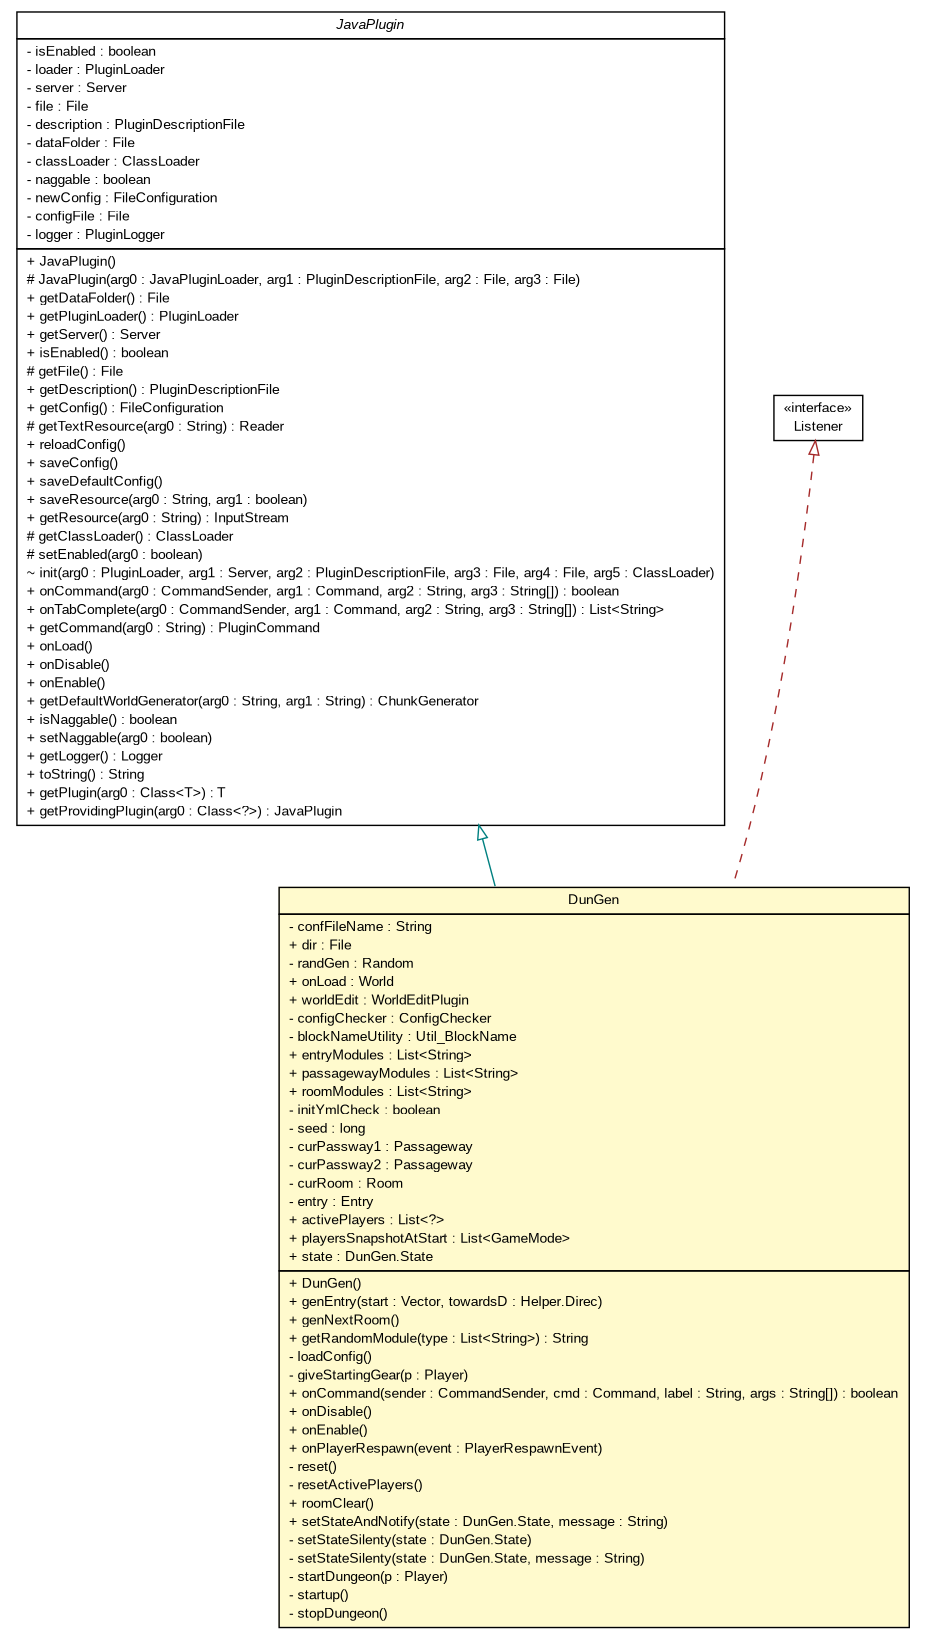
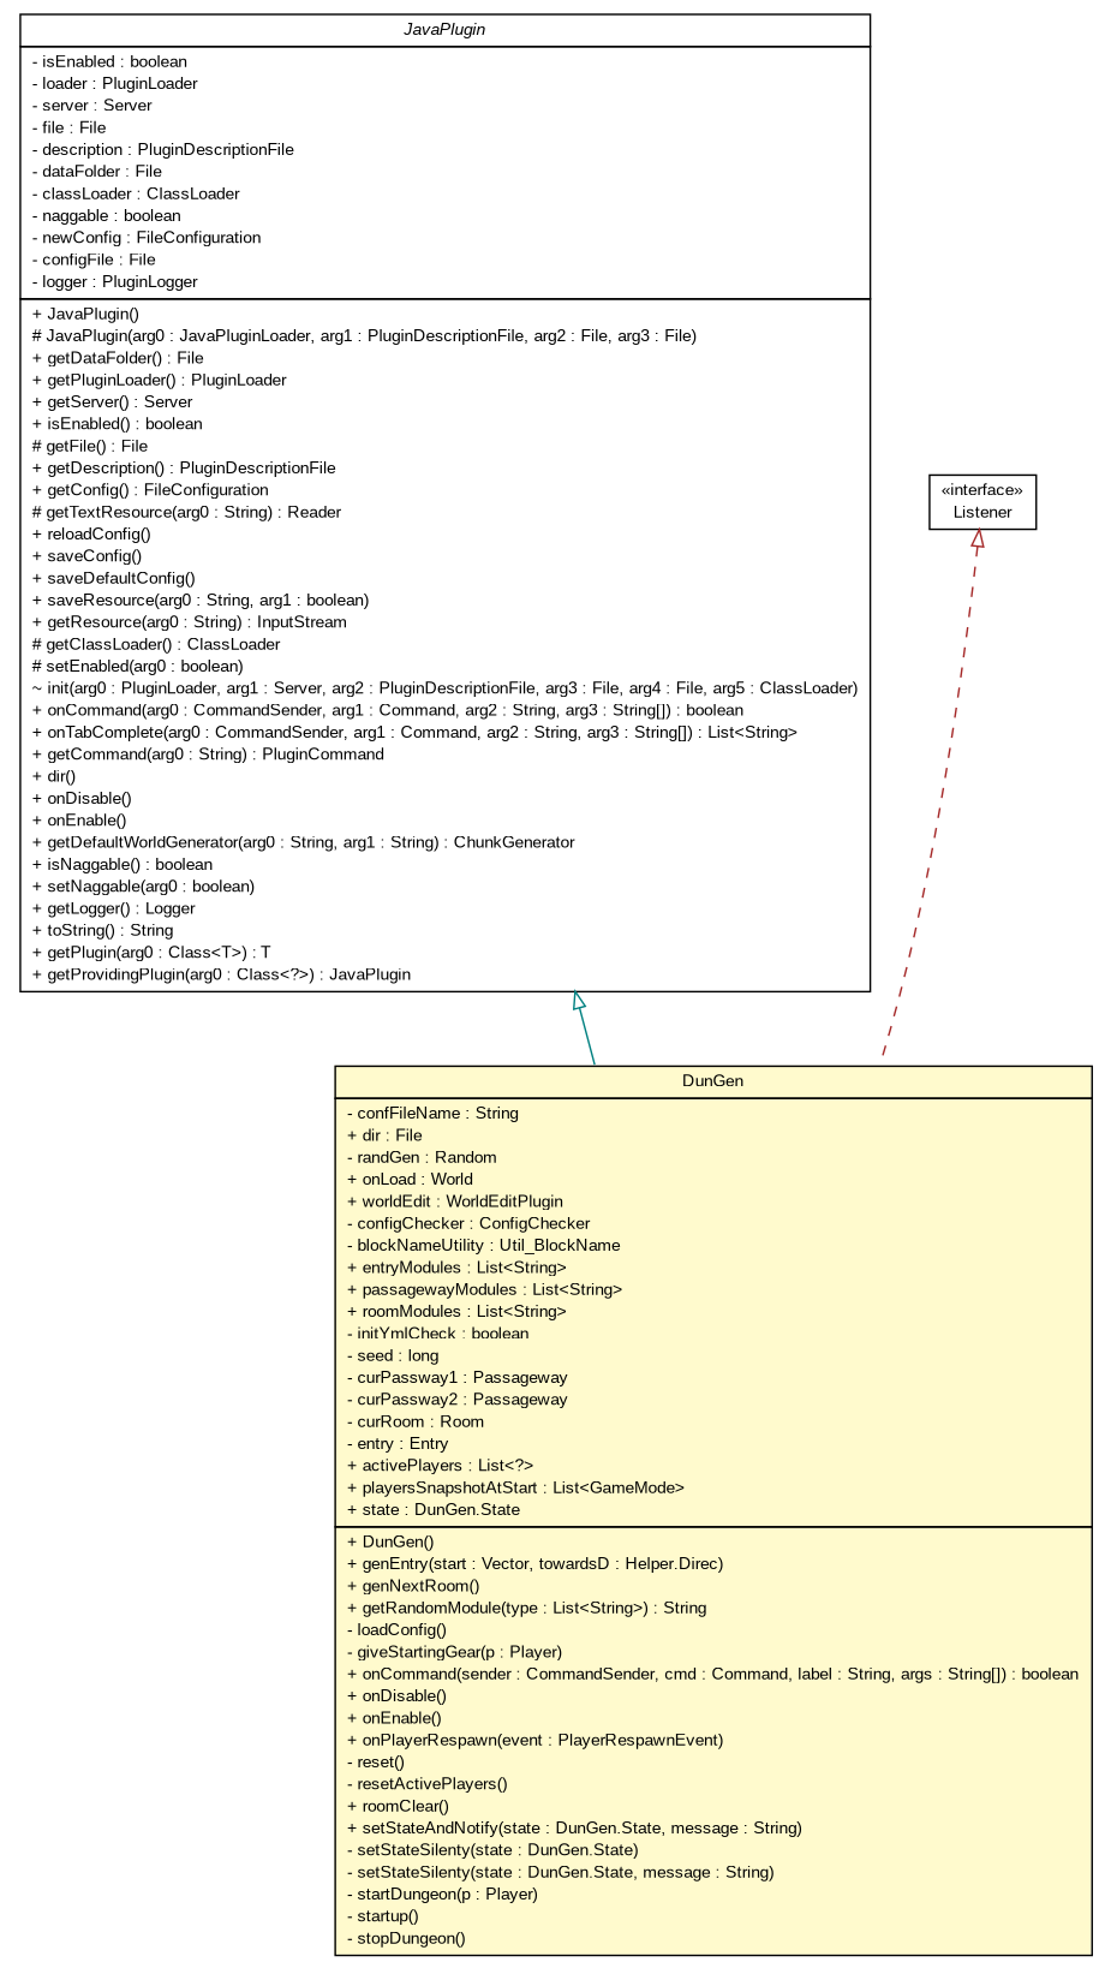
  digraph {
    nodesep=0.25
    ranksep=0.5
    node [fontcolor=black fontname=arial fontsize=10.0 shape=plaintext]
    edge [arrowtail=empty dir=back fontname=arial fontsize=10 headport=p labelfontname=arial labelfontsize=10 tailport=p]
    n1 [label=<<table title="dunGen.DunGen" border="0" cellborder="1" cellspacing="0" cellpadding="2" port="p" bgcolor="lemonChiffon" href="./DunGen.html" target="_parent"> 		<tr><td><table border="0" cellspacing="0" cellpadding="1"> <tr><td align="center" balign="center"> DunGen </td></tr> 		</table></td></tr> 		<tr><td><table border="0" cellspacing="0" cellpadding="1"> <tr><td align="left" balign="left"> - confFileName : String </td></tr> <tr><td align="left" balign="left"> + dir : File </td></tr> <tr><td align="left" balign="left"> - randGen : Random </td></tr> <tr><td align="left" balign="left"> + onLoad : World </td></tr> <tr><td align="left" balign="left"> + worldEdit : WorldEditPlugin </td></tr> <tr><td align="left" balign="left"> - configChecker : ConfigChecker </td></tr> <tr><td align="left" balign="left"> - blockNameUtility : Util_BlockName </td></tr> <tr><td align="left" balign="left"> + entryModules : List&lt;String&gt; </td></tr> <tr><td align="left" balign="left"> + passagewayModules : List&lt;String&gt; </td></tr> <tr><td align="left" balign="left"> + roomModules : List&lt;String&gt; </td></tr> <tr><td align="left" balign="left"> - initYmlCheck : boolean </td></tr> <tr><td align="left" balign="left"> - seed : long </td></tr> <tr><td align="left" balign="left"> - curPassway1 : Passageway </td></tr> <tr><td align="left" balign="left"> - curPassway2 : Passageway </td></tr> <tr><td align="left" balign="left"> - curRoom : Room </td></tr> <tr><td align="left" balign="left"> - entry : Entry </td></tr> <tr><td align="left" balign="left"> + activePlayers : List&lt;?&gt; </td></tr> <tr><td align="left" balign="left"> + playersSnapshotAtStart : List&lt;GameMode&gt; </td></tr> <tr><td align="left" balign="left"> + state : DunGen.State </td></tr> 		</table></td></tr> 		<tr><td><table border="0" cellspacing="0" cellpadding="1"> <tr><td align="left" balign="left"> + DunGen() </td></tr> <tr><td align="left" balign="left"> + genEntry(start : Vector, towardsD : Helper.Direc) </td></tr> <tr><td align="left" balign="left"> + genNextRoom() </td></tr> <tr><td align="left" balign="left"> + getRandomModule(type : List&lt;String&gt;) : String </td></tr> <tr><td align="left" balign="left"> - loadConfig() </td></tr> <tr><td align="left" balign="left"> - giveStartingGear(p : Player) </td></tr> <tr><td align="left" balign="left"> + onCommand(sender : CommandSender, cmd : Command, label : String, args : String[]) : boolean </td></tr> <tr><td align="left" balign="left"> + onDisable() </td></tr> <tr><td align="left" balign="left"> + onEnable() </td></tr> <tr><td align="left" balign="left"> + onPlayerRespawn(event : PlayerRespawnEvent) </td></tr> <tr><td align="left" balign="left"> - reset() </td></tr> <tr><td align="left" balign="left"> - resetActivePlayers() </td></tr> <tr><td align="left" balign="left"> + roomClear() </td></tr> <tr><td align="left" balign="left"> + setStateAndNotify(state : DunGen.State, message : String) </td></tr> <tr><td align="left" balign="left"> - setStateSilenty(state : DunGen.State) </td></tr> <tr><td align="left" balign="left"> - setStateSilenty(state : DunGen.State, message : String) </td></tr> <tr><td align="left" balign="left"> - startDungeon(p : Player) </td></tr> <tr><td align="left" balign="left"> - startup() </td></tr> <tr><td align="left" balign="left"> - stopDungeon() </td></tr> 		</table></td></tr> 		</table>>]
-   n2 [label=<<table title="org.bukkit.plugin.java.JavaPlugin" border="0" cellborder="1" cellspacing="0" cellpadding="2" port="p" href="http://docs.oracle.com/javase/7/docs/api/org/bukkit/plugin/java/JavaPlugin.html" target="_parent"> 		<tr><td><table border="0" cellspacing="0" cellpadding="1"> <tr><td align="center" balign="center"><font face="arial italic"> JavaPlugin </font></td></tr> 		</table></td></tr> 		<tr><td><table border="0" cellspacing="0" cellpadding="1"> <tr><td align="left" balign="left"> - isEnabled : boolean </td></tr> <tr><td align="left" balign="left"> - loader : PluginLoader </td></tr> <tr><td align="left" balign="left"> - server : Server </td></tr> <tr><td align="left" balign="left"> - file : File </td></tr> <tr><td align="left" balign="left"> - description : PluginDescriptionFile </td></tr> <tr><td align="left" balign="left"> - dataFolder : File </td></tr> <tr><td align="left" balign="left"> - classLoader : ClassLoader </td></tr> <tr><td align="left" balign="left"> - naggable : boolean </td></tr> <tr><td align="left" balign="left"> - newConfig : FileConfiguration </td></tr> <tr><td align="left" balign="left"> - configFile : File </td></tr> <tr><td align="left" balign="left"> - logger : PluginLogger </td></tr> 		</table></td></tr> 		<tr><td><table border="0" cellspacing="0" cellpadding="1"> <tr><td align="left" balign="left"> + JavaPlugin() </td></tr> <tr><td align="left" balign="left"> # JavaPlugin(arg0 : JavaPluginLoader, arg1 : PluginDescriptionFile, arg2 : File, arg3 : File) </td></tr> <tr><td align="left" balign="left"> + getDataFolder() : File </td></tr> <tr><td align="left" balign="left"> + getPluginLoader() : PluginLoader </td></tr> <tr><td align="left" balign="left"> + getServer() : Server </td></tr> <tr><td align="left" balign="left"> + isEnabled() : boolean </td></tr> <tr><td align="left" balign="left"> # getFile() : File </td></tr> <tr><td align="left" balign="left"> + getDescription() : PluginDescriptionFile </td></tr> <tr><td align="left" balign="left"> + getConfig() : FileConfiguration </td></tr> <tr><td align="left" balign="left"> # getTextResource(arg0 : String) : Reader </td></tr> <tr><td align="left" balign="left"> + reloadConfig() </td></tr> <tr><td align="left" balign="left"> + saveConfig() </td></tr> <tr><td align="left" balign="left"> + saveDefaultConfig() </td></tr> <tr><td align="left" balign="left"> + saveResource(arg0 : String, arg1 : boolean) </td></tr> <tr><td align="left" balign="left"> + getResource(arg0 : String) : InputStream </td></tr> <tr><td align="left" balign="left"> # getClassLoader() : ClassLoader </td></tr> <tr><td align="left" balign="left"> # setEnabled(arg0 : boolean) </td></tr> <tr><td align="left" balign="left"> ~ init(arg0 : PluginLoader, arg1 : Server, arg2 : PluginDescriptionFile, arg3 : File, arg4 : File, arg5 : ClassLoader) </td></tr> <tr><td align="left" balign="left"> + onCommand(arg0 : CommandSender, arg1 : Command, arg2 : String, arg3 : String[]) : boolean </td></tr> <tr><td align="left" balign="left"> + onTabComplete(arg0 : CommandSender, arg1 : Command, arg2 : String, arg3 : String[]) : List&lt;String&gt; </td></tr> <tr><td align="left" balign="left"> + getCommand(arg0 : String) : PluginCommand </td></tr> <tr><td align="left" balign="left"> + onLoad() </td></tr> <tr><td align="left" balign="left"> + onDisable() </td></tr> <tr><td align="left" balign="left"> + onEnable() </td></tr> <tr><td align="left" balign="left"> + getDefaultWorldGenerator(arg0 : String, arg1 : String) : ChunkGenerator </td></tr> <tr><td align="left" balign="left"> + isNaggable() : boolean </td></tr> <tr><td align="left" balign="left"> + setNaggable(arg0 : boolean) </td></tr> <tr><td align="left" balign="left"> + getLogger() : Logger </td></tr> <tr><td align="left" balign="left"> + toString() : String </td></tr> <tr><td align="left" balign="left"> + getPlugin(arg0 : Class&lt;T&gt;) : T </td></tr> <tr><td align="left" balign="left"> + getProvidingPlugin(arg0 : Class&lt;?&gt;) : JavaPlugin </td></tr> 		</table></td></tr> 		</table>>]
+   n2 [label=<<table title="org.bukkit.plugin.java.JavaPlugin" border="0" cellborder="1" cellspacing="0" cellpadding="2" port="p" href="http://docs.oracle.com/javase/7/docs/api/org/bukkit/plugin/java/JavaPlugin.html" target="_parent"> 		<tr><td><table border="0" cellspacing="0" cellpadding="1"> <tr><td align="center" balign="center"><font face="arial italic"> JavaPlugin </font></td></tr> 		</table></td></tr> 		<tr><td><table border="0" cellspacing="0" cellpadding="1"> <tr><td align="left" balign="left"> - isEnabled : boolean </td></tr> <tr><td align="left" balign="left"> - loader : PluginLoader </td></tr> <tr><td align="left" balign="left"> - server : Server </td></tr> <tr><td align="left" balign="left"> - file : File </td></tr> <tr><td align="left" balign="left"> - description : PluginDescriptionFile </td></tr> <tr><td align="left" balign="left"> - dataFolder : File </td></tr> <tr><td align="left" balign="left"> - classLoader : ClassLoader </td></tr> <tr><td align="left" balign="left"> - naggable : boolean </td></tr> <tr><td align="left" balign="left"> - newConfig : FileConfiguration </td></tr> <tr><td align="left" balign="left"> - configFile : File </td></tr> <tr><td align="left" balign="left"> - logger : PluginLogger </td></tr> 		</table></td></tr> 		<tr><td><table border="0" cellspacing="0" cellpadding="1"> <tr><td align="left" balign="left"> + JavaPlugin() </td></tr> <tr><td align="left" balign="left"> # JavaPlugin(arg0 : JavaPluginLoader, arg1 : PluginDescriptionFile, arg2 : File, arg3 : File) </td></tr> <tr><td align="left" balign="left"> + getDataFolder() : File </td></tr> <tr><td align="left" balign="left"> + getPluginLoader() : PluginLoader </td></tr> <tr><td align="left" balign="left"> + getServer() : Server </td></tr> <tr><td align="left" balign="left"> + isEnabled() : boolean </td></tr> <tr><td align="left" balign="left"> # getFile() : File </td></tr> <tr><td align="left" balign="left"> + getDescription() : PluginDescriptionFile </td></tr> <tr><td align="left" balign="left"> + getConfig() : FileConfiguration </td></tr> <tr><td align="left" balign="left"> # getTextResource(arg0 : String) : Reader </td></tr> <tr><td align="left" balign="left"> + reloadConfig() </td></tr> <tr><td align="left" balign="left"> + saveConfig() </td></tr> <tr><td align="left" balign="left"> + saveDefaultConfig() </td></tr> <tr><td align="left" balign="left"> + saveResource(arg0 : String, arg1 : boolean) </td></tr> <tr><td align="left" balign="left"> + getResource(arg0 : String) : InputStream </td></tr> <tr><td align="left" balign="left"> # getClassLoader() : ClassLoader </td></tr> <tr><td align="left" balign="left"> # setEnabled(arg0 : boolean) </td></tr> <tr><td align="left" balign="left"> ~ init(arg0 : PluginLoader, arg1 : Server, arg2 : PluginDescriptionFile, arg3 : File, arg4 : File, arg5 : ClassLoader) </td></tr> <tr><td align="left" balign="left"> + onCommand(arg0 : CommandSender, arg1 : Command, arg2 : String, arg3 : String[]) : boolean </td></tr> <tr><td align="left" balign="left"> + onTabComplete(arg0 : CommandSender, arg1 : Command, arg2 : String, arg3 : String[]) : List&lt;String&gt; </td></tr> <tr><td align="left" balign="left"> + getCommand(arg0 : String) : PluginCommand </td></tr> <tr><td align="left" balign="left"> + dir() </td></tr> <tr><td align="left" balign="left"> + onDisable() </td></tr> <tr><td align="left" balign="left"> + onEnable() </td></tr> <tr><td align="left" balign="left"> + getDefaultWorldGenerator(arg0 : String, arg1 : String) : ChunkGenerator </td></tr> <tr><td align="left" balign="left"> + isNaggable() : boolean </td></tr> <tr><td align="left" balign="left"> + setNaggable(arg0 : boolean) </td></tr> <tr><td align="left" balign="left"> + getLogger() : Logger </td></tr> <tr><td align="left" balign="left"> + toString() : String </td></tr> <tr><td align="left" balign="left"> + getPlugin(arg0 : Class&lt;T&gt;) : T </td></tr> <tr><td align="left" balign="left"> + getProvidingPlugin(arg0 : Class&lt;?&gt;) : JavaPlugin </td></tr> 		</table></td></tr> 		</table>>]
    n3 [label=<<table title="org.bukkit.event.Listener" border="0" cellborder="1" cellspacing="0" cellpadding="2" port="p" href="http://docs.oracle.com/javase/7/docs/api/org/bukkit/event/Listener.html" target="_parent"> 		<tr><td><table border="0" cellspacing="0" cellpadding="1"> <tr><td align="center" balign="center"> &#171;interface&#187; </td></tr> <tr><td align="center" balign="center"> Listener </td></tr> 		</table></td></tr> 		</table>>]
    n2 -> n1 [color=teal]
    n3 -> n1 [color=brown style=dashed]
  }
